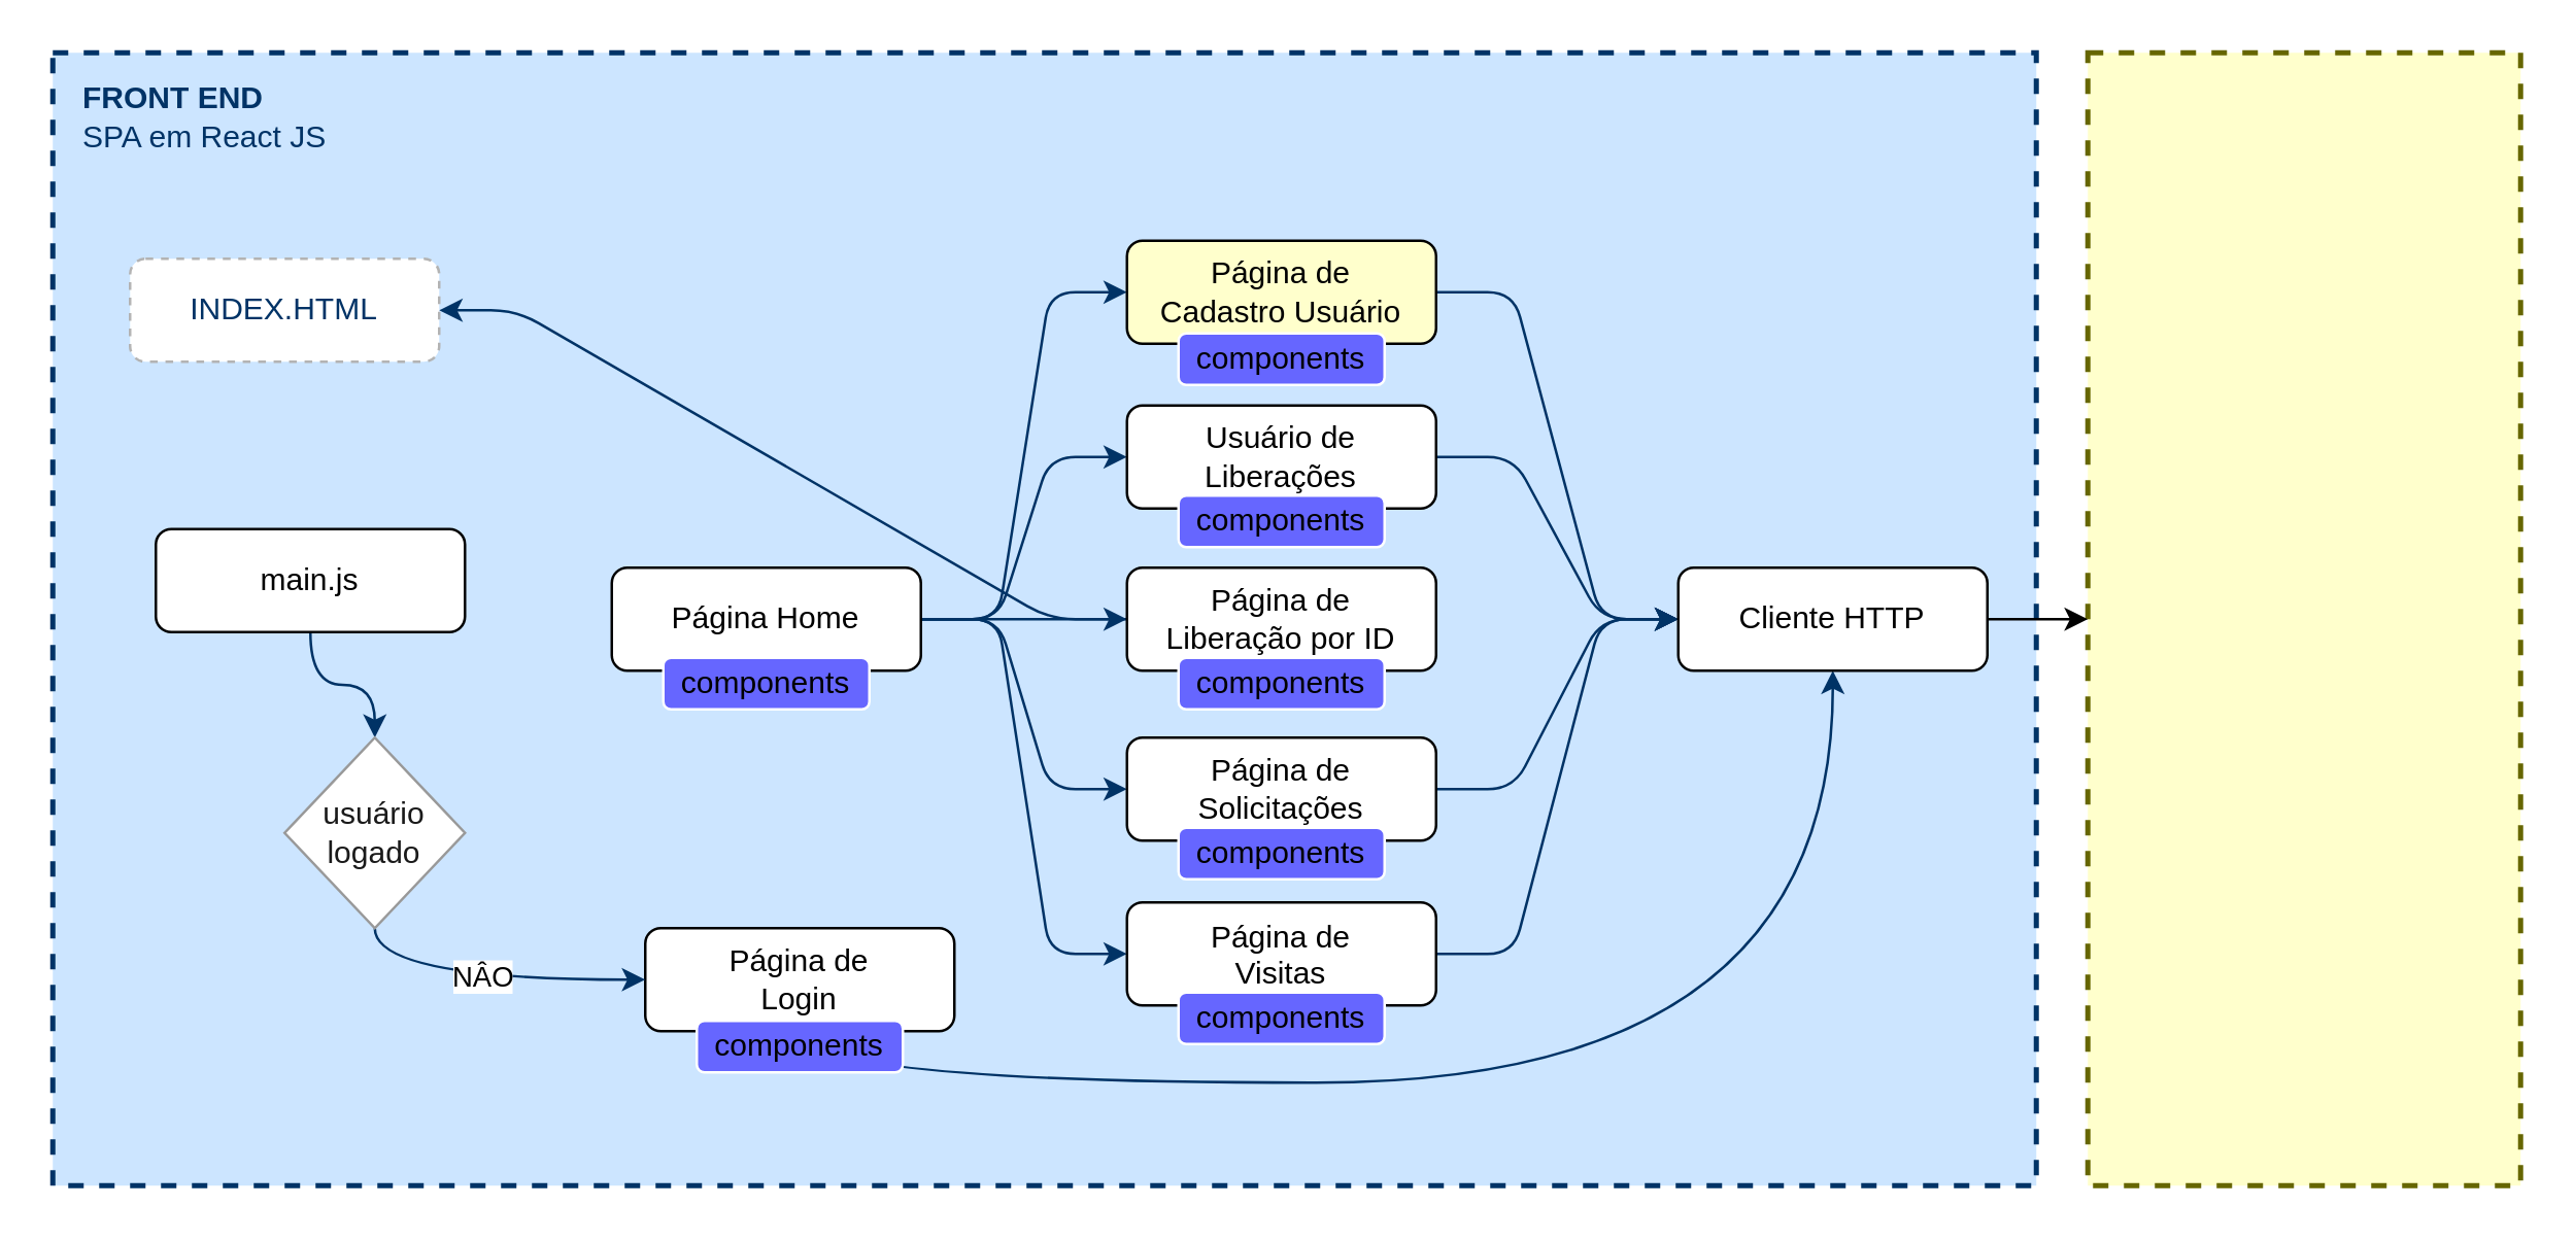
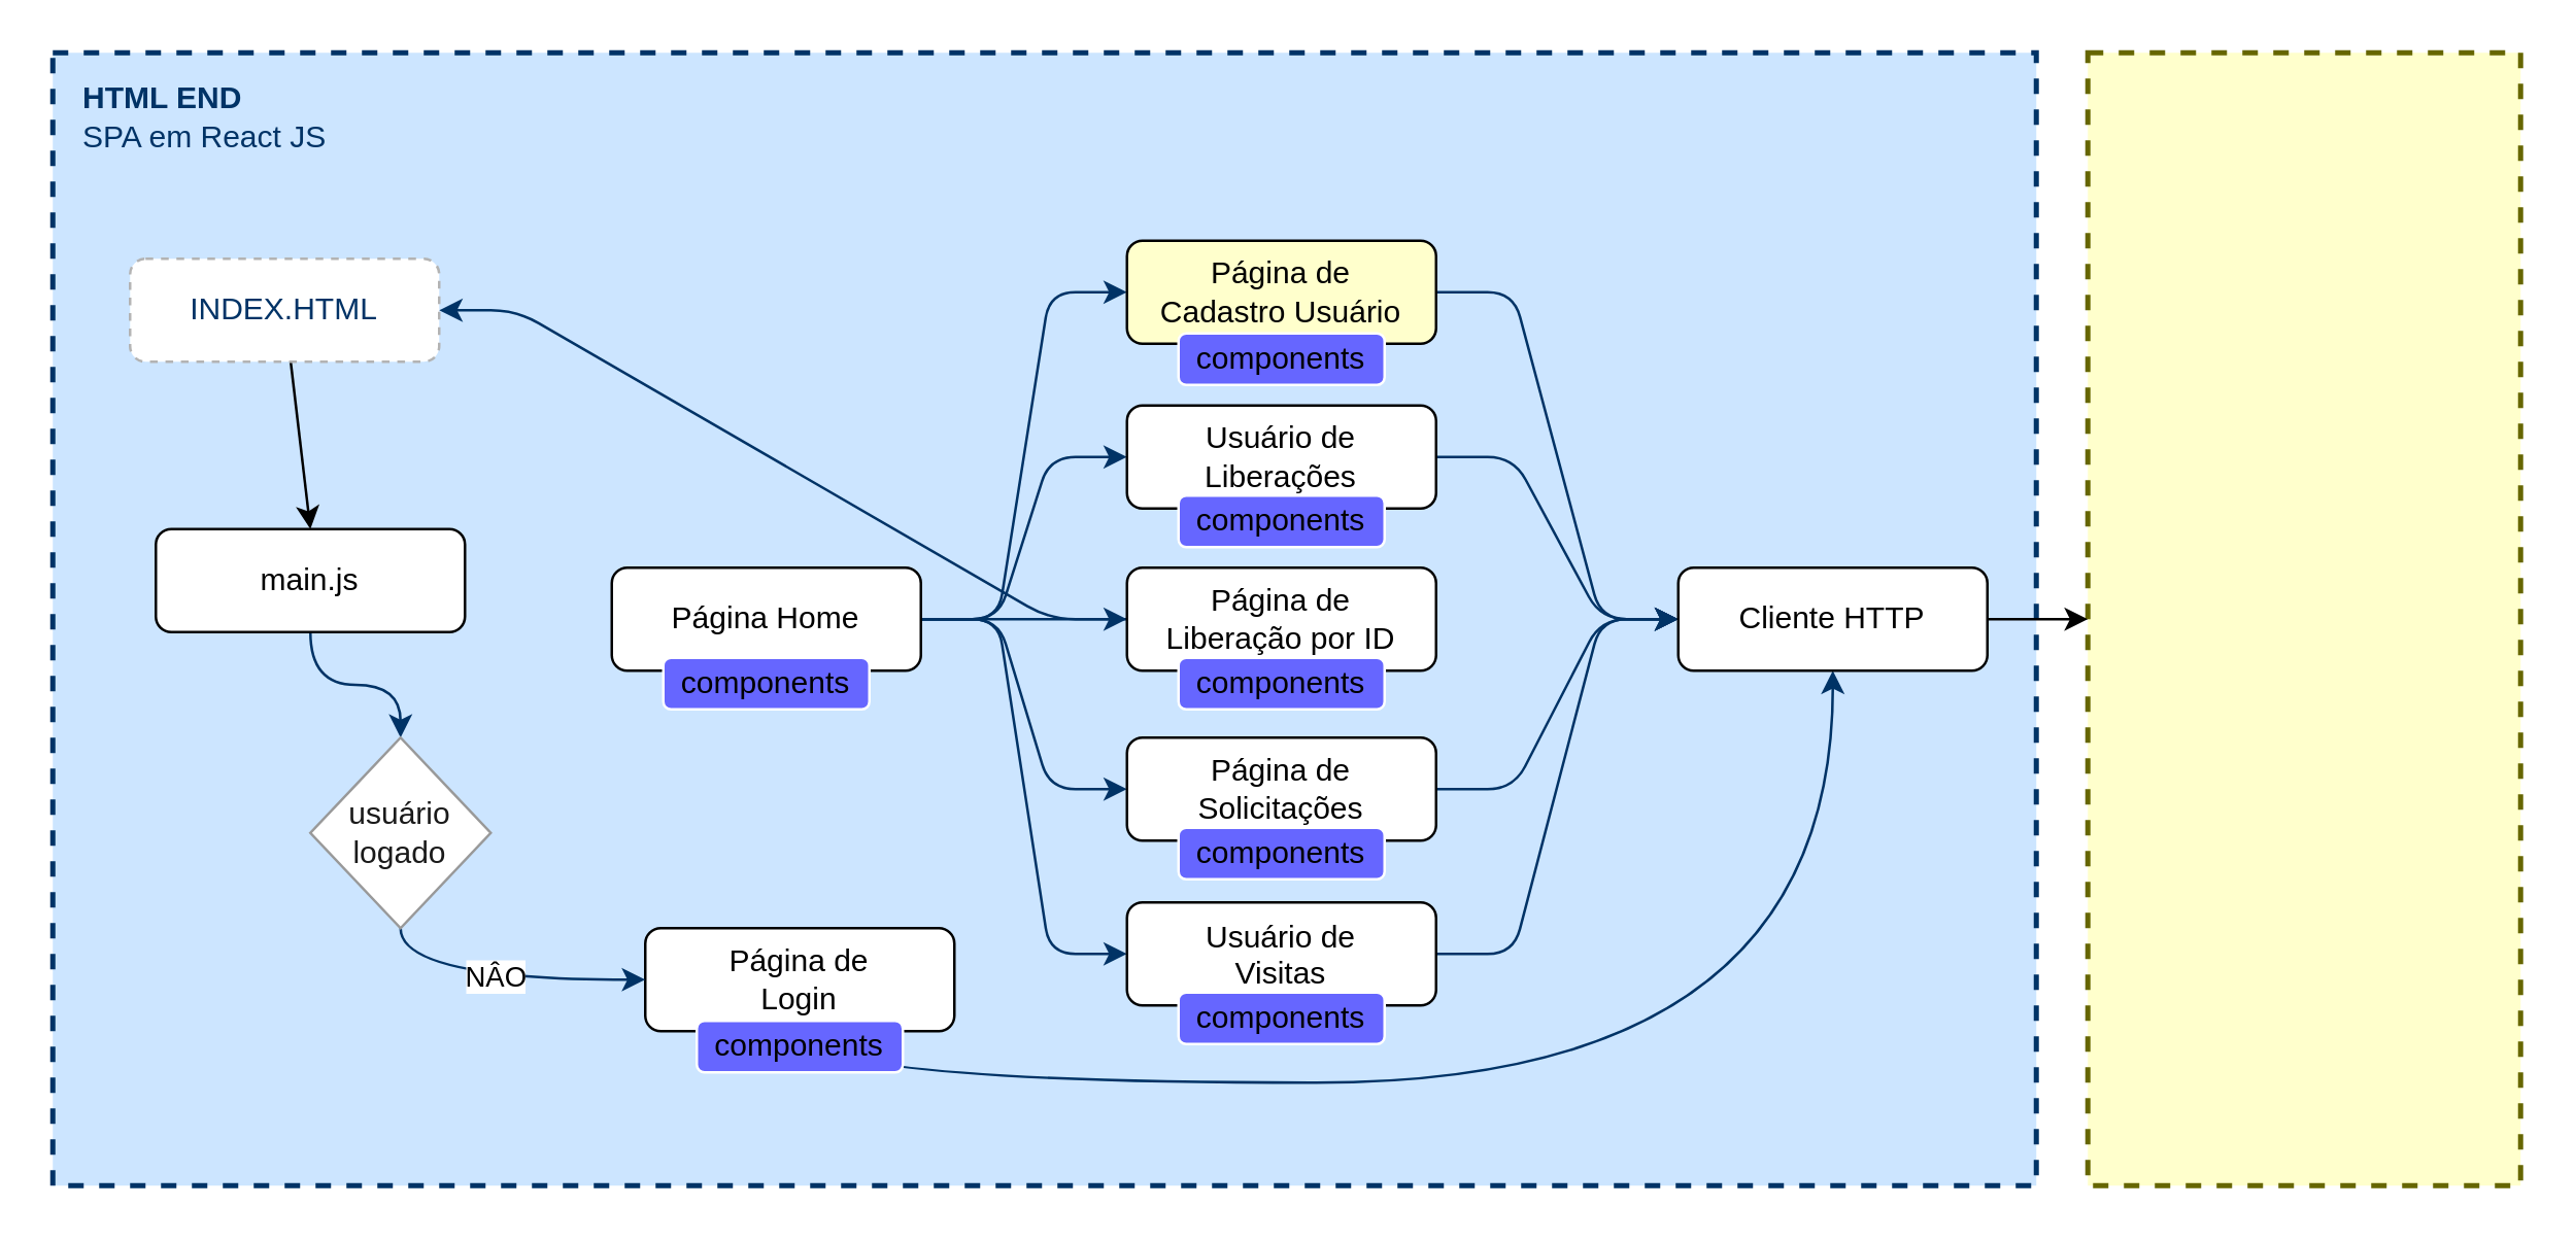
  <mxCell id="0" />
  <mxCell id="1" parent="0" />
  <mxCell id="2" value="" style="rounded=0;whiteSpace=wrap;html=1;fillColor=#FFFFCC;strokeColor=#666600;strokeWidth=2;dashed=1;" vertex="1" parent="1"><mxGeometry x="810" y="20" width="168" height="440" as="geometry" /></mxCell>
  <mxCell id="3" value="" style="rounded=0;whiteSpace=wrap;html=1;fillColor=#CCE5FF;strokeColor=#003366;strokeWidth=2;dashed=1;" vertex="1" parent="1"><mxGeometry x="20" y="20" width="770" height="440" as="geometry" /></mxCell>
  <mxCell id="4" style="edgeStyle=entityRelationEdgeStyle;html=1;entryX=0;entryY=0.5;entryDx=0;entryDy=0;strokeColor=#003366;" parent="1" source="9" target="11" edge="1"><mxGeometry relative="1" as="geometry" /></mxCell>
  <mxCell id="5" style="edgeStyle=entityRelationEdgeStyle;html=1;entryX=0;entryY=0.5;entryDx=0;entryDy=0;strokeColor=#003366;" parent="1" source="9" target="13" edge="1"><mxGeometry relative="1" as="geometry" /></mxCell>
  <mxCell id="6" style="edgeStyle=entityRelationEdgeStyle;html=1;entryX=0;entryY=0.5;entryDx=0;entryDy=0;strokeColor=#003366;" parent="1" source="9" target="15" edge="1"><mxGeometry relative="1" as="geometry" /></mxCell>
  <mxCell id="7" style="edgeStyle=entityRelationEdgeStyle;html=1;entryX=0;entryY=0.5;entryDx=0;entryDy=0;strokeColor=#003366;" parent="1" source="9" target="19" edge="1"><mxGeometry relative="1" as="geometry" /></mxCell>
  <mxCell id="8" style="edgeStyle=entityRelationEdgeStyle;html=1;entryX=0;entryY=0.5;entryDx=0;entryDy=0;strokeColor=#003366;" parent="1" source="9" target="21" edge="1"><mxGeometry relative="1" as="geometry" /></mxCell>
  <mxCell id="9" value="Página Home" style="rounded=1;whiteSpace=wrap;html=1;" parent="1" vertex="1"><mxGeometry x="237" y="220" width="120" height="40" as="geometry" /></mxCell>
  <mxCell id="10" style="edgeStyle=entityRelationEdgeStyle;html=1;entryX=0;entryY=0.5;entryDx=0;entryDy=0;strokeColor=#003366;" parent="1" source="11" target="28" edge="1"><mxGeometry relative="1" as="geometry" /></mxCell>
  <mxCell id="11" value="Página de &lt;br&gt;Cadastro Usuário" style="rounded=1;whiteSpace=wrap;html=1;fillColor=#ffffcc;" parent="1" vertex="1"><mxGeometry x="437" y="93" width="120" height="40" as="geometry" /></mxCell>
  <mxCell id="12" style="edgeStyle=entityRelationEdgeStyle;html=1;entryX=0;entryY=0.5;entryDx=0;entryDy=0;strokeColor=#003366;" parent="1" source="13" target="28" edge="1"><mxGeometry relative="1" as="geometry" /></mxCell>
  <mxCell id="13" value="Usuário&amp;nbsp;de &lt;br&gt;Liberações" style="rounded=1;whiteSpace=wrap;html=1;" parent="1" vertex="1"><mxGeometry x="437" y="157" width="120" height="40" as="geometry" /></mxCell>
  <mxCell id="14" style="edgeStyle=entityRelationEdgeStyle;html=1;strokeColor=#003366;" parent="1" source="15" target="38" edge="1"><mxGeometry relative="1" as="geometry"><mxPoint x="650" y="220" as="targetPoint" /></mxGeometry></mxCell>
  <mxCell id="15" value="Página&amp;nbsp;de &lt;br&gt;Liberação por ID" style="rounded=1;whiteSpace=wrap;html=1;" parent="1" vertex="1"><mxGeometry x="437" y="220" width="120" height="40" as="geometry" /></mxCell>
  <mxCell id="16" value="" style="edgeStyle=orthogonalEdgeStyle;curved=1;html=1;strokeColor=#003366;" parent="1" source="17" target="26" edge="1"><mxGeometry relative="1" as="geometry" /></mxCell>
  <mxCell id="17" value="main.js" style="rounded=1;whiteSpace=wrap;html=1;" parent="1" vertex="1"><mxGeometry x="60" y="205" width="120" height="40" as="geometry" /></mxCell>
  <mxCell id="18" style="edgeStyle=entityRelationEdgeStyle;html=1;entryX=0;entryY=0.5;entryDx=0;entryDy=0;strokeColor=#003366;" parent="1" source="19" target="28" edge="1"><mxGeometry relative="1" as="geometry" /></mxCell>
  <mxCell id="19" value="Página&amp;nbsp;de &lt;br&gt;Solicitações" style="rounded=1;whiteSpace=wrap;html=1;" parent="1" vertex="1"><mxGeometry x="437" y="286" width="120" height="40" as="geometry" /></mxCell>
  <mxCell id="20" style="edgeStyle=entityRelationEdgeStyle;html=1;entryX=0;entryY=0.5;entryDx=0;entryDy=0;strokeColor=#003366;" parent="1" source="21" target="28" edge="1"><mxGeometry relative="1" as="geometry" /></mxCell>
- <mxCell id="21" value="Página&amp;nbsp;de &lt;br&gt;Visitas" style="rounded=1;whiteSpace=wrap;html=1;verticalAlign=top;" parent="1" vertex="1"><mxGeometry x="437" y="350" width="120" height="40" as="geometry" /></mxCell>
+ <mxCell id="21" value="Usuário&amp;nbsp;de &lt;br&gt;Visitas" style="rounded=1;whiteSpace=wrap;html=1;verticalAlign=top;" parent="1" vertex="1"><mxGeometry x="437" y="350" width="120" height="40" as="geometry" /></mxCell>
  <mxCell id="22" style="edgeStyle=orthogonalEdgeStyle;curved=1;html=1;entryX=0.5;entryY=1;entryDx=0;entryDy=0;strokeColor=#003366;" parent="1" source="23" target="28" edge="1"><mxGeometry relative="1" as="geometry"><Array as="points"><mxPoint x="310" y="420" /><mxPoint x="711" y="420" /></Array></mxGeometry></mxCell>
  <mxCell id="23" value="Página de &lt;br&gt;Login" style="rounded=1;whiteSpace=wrap;html=1;" parent="1" vertex="1"><mxGeometry x="250" y="360" width="120" height="40" as="geometry" /></mxCell>
  <mxCell id="24" style="edgeStyle=orthogonalEdgeStyle;curved=1;html=1;entryX=0;entryY=0.5;entryDx=0;entryDy=0;exitX=0.5;exitY=1;exitDx=0;exitDy=0;strokeColor=#003366;" parent="1" source="26" target="23" edge="1"><mxGeometry relative="1" as="geometry" /></mxCell>
  <mxCell id="25" value="NÂO" style="edgeLabel;html=1;align=center;verticalAlign=middle;resizable=0;points=[];" parent="24" vertex="1" connectable="0"><mxGeometry x="-0.03" y="2" relative="1" as="geometry"><mxPoint as="offset" /></mxGeometry></mxCell>
- <mxCell id="26" value="usuário&lt;br&gt;logado" style="rhombus;whiteSpace=wrap;html=1;strokeColor=#999999;fillColor=#FFFFFF;fontColor=#1A1A1A;" parent="1" vertex="1"><mxGeometry x="110" y="286" width="70" height="74" as="geometry" /></mxCell>
+ <mxCell id="26" value="usuário&lt;br&gt;logado" style="rhombus;whiteSpace=wrap;html=1;strokeColor=#999999;fillColor=#FFFFFF;fontColor=#1A1A1A;" parent="1" vertex="1"><mxGeometry x="120" y="286" width="70" height="74" as="geometry" /></mxCell>
  <mxCell id="27" style="edgeStyle=none;html=1;entryX=0;entryY=0.5;entryDx=0;entryDy=0;fontColor=#003366;strokeColor=#000000;" edge="1" parent="1" source="28" target="2"><mxGeometry relative="1" as="geometry" /></mxCell>
  <mxCell id="28" value="Cliente HTTP" style="rounded=1;whiteSpace=wrap;html=1;" parent="1" vertex="1"><mxGeometry x="651" y="220" width="120" height="40" as="geometry" /></mxCell>
  <mxCell id="29" value="components" style="rounded=1;whiteSpace=wrap;html=1;strokeColor=#FFFFFF;fillColor=#6666FF;" parent="1" vertex="1"><mxGeometry x="457" y="385" width="80" height="20" as="geometry" /></mxCell>
  <mxCell id="30" value="components" style="rounded=1;whiteSpace=wrap;html=1;strokeColor=#FFFFFF;fillColor=#6666FF;" parent="1" vertex="1"><mxGeometry x="270" y="396" width="80" height="20" as="geometry" /></mxCell>
  <mxCell id="31" value="components" style="rounded=1;whiteSpace=wrap;html=1;strokeColor=#FFFFFF;fillColor=#6666FF;" parent="1" vertex="1"><mxGeometry x="457" y="321" width="80" height="20" as="geometry" /></mxCell>
  <mxCell id="32" value="components" style="rounded=1;whiteSpace=wrap;html=1;strokeColor=#FFFFFF;fillColor=#6666FF;" parent="1" vertex="1"><mxGeometry x="457" y="255" width="80" height="20" as="geometry" /></mxCell>
  <mxCell id="33" value="components" style="rounded=1;whiteSpace=wrap;html=1;strokeColor=#FFFFFF;fillColor=#6666FF;" parent="1" vertex="1"><mxGeometry x="457" y="192" width="80" height="20" as="geometry" /></mxCell>
  <mxCell id="34" value="components" style="rounded=1;whiteSpace=wrap;html=1;strokeColor=#FFFFFF;fillColor=#6666FF;" parent="1" vertex="1"><mxGeometry x="457" y="129" width="80" height="20" as="geometry" /></mxCell>
  <mxCell id="35" value="components" style="rounded=1;whiteSpace=wrap;html=1;strokeColor=#FFFFFF;fillColor=#6666FF;" parent="1" vertex="1"><mxGeometry x="257" y="255" width="80" height="20" as="geometry" /></mxCell>
- <mxCell id="36" value="FRONT END&lt;br&gt;&lt;span style=&quot;font-weight: normal&quot;&gt;SPA em React JS&lt;/span&gt;" style="text;html=1;strokeColor=none;fillColor=none;align=left;verticalAlign=middle;whiteSpace=wrap;rounded=0;dashed=1;fontColor=#003366;fontStyle=1" vertex="1" parent="1"><mxGeometry x="30" y="30" width="110" height="30" as="geometry" /></mxCell>
+ <mxCell id="36" value="HTML END&lt;br&gt;&lt;span style=&quot;font-weight: normal&quot;&gt;SPA em React JS&lt;/span&gt;" style="text;html=1;strokeColor=none;fillColor=none;align=left;verticalAlign=middle;whiteSpace=wrap;rounded=0;dashed=1;fontColor=#003366;fontStyle=1" vertex="1" parent="1"><mxGeometry x="30" y="30" width="110" height="30" as="geometry" /></mxCell>
+ <mxCell id="37" style="edgeStyle=none;html=1;entryX=0.5;entryY=0;entryDx=0;entryDy=0;fontColor=#003366;strokeColor=#000000;" edge="1" parent="1" source="38" target="17"><mxGeometry relative="1" as="geometry" /></mxCell>
  <mxCell id="38" value="INDEX.HTML" style="rounded=1;whiteSpace=wrap;html=1;dashed=1;fontColor=#003366;strokeColor=#B3B3B3;strokeWidth=1;fillColor=#FFFFFF;" vertex="1" parent="1"><mxGeometry x="50" y="100" width="120" height="40" as="geometry" /></mxCell>
